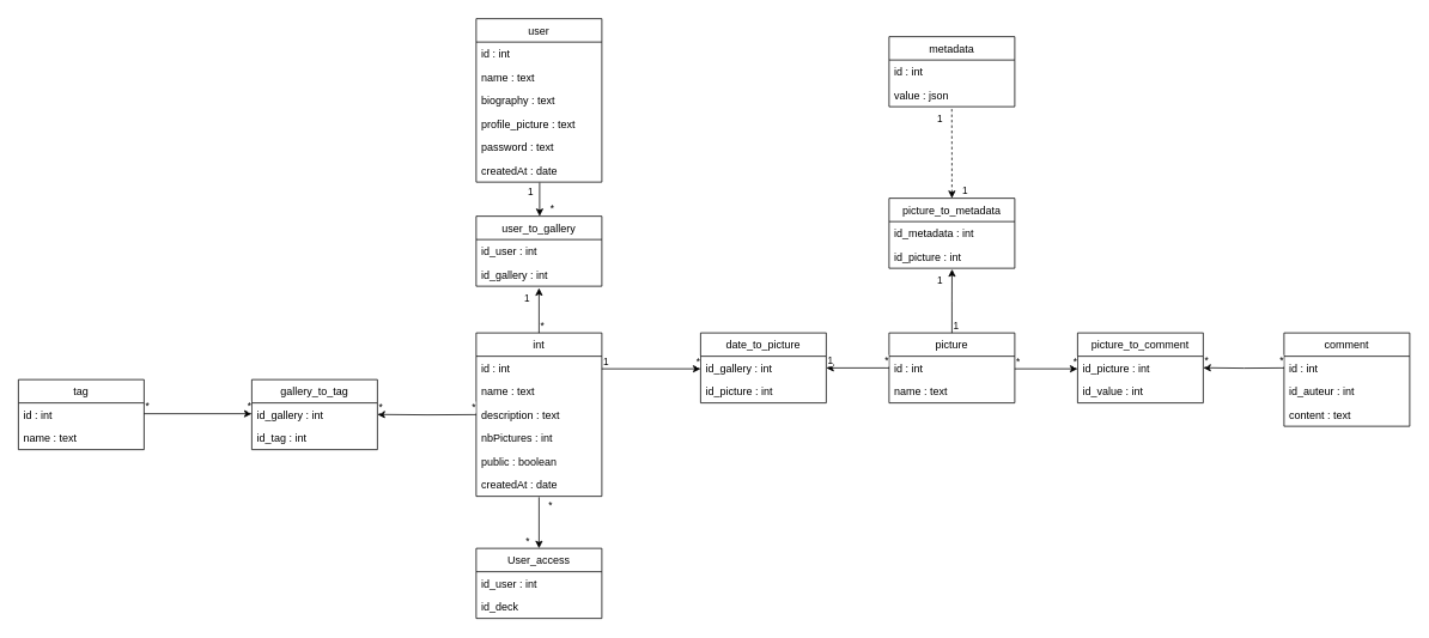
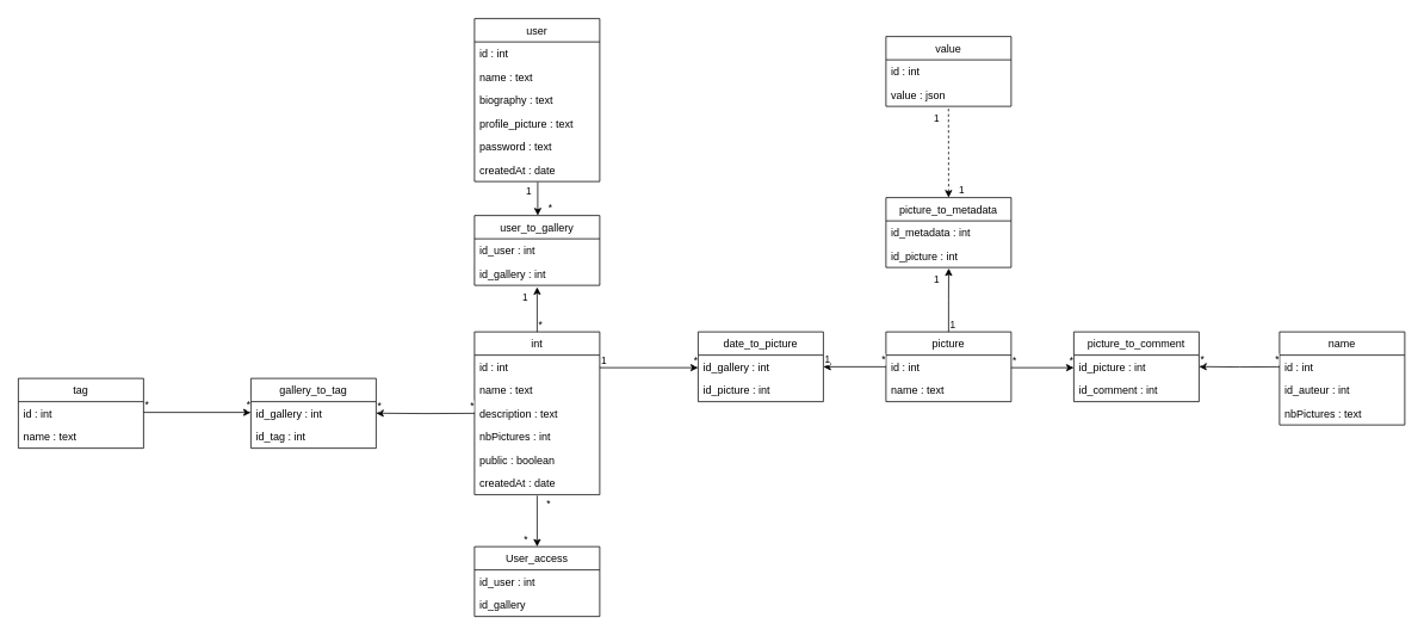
  <mxCell id="0" />
  <mxCell id="1" parent="0" />
  <mxCell id="2" value="user" style="swimlane;fontStyle=0;childLayout=stackLayout;horizontal=1;startSize=26;fillColor=none;horizontalStack=0;resizeParent=1;resizeParentMax=0;resizeLast=0;collapsible=1;marginBottom=0;" parent="1" vertex="1"><mxGeometry x="530" y="20" width="140" height="182" as="geometry" /></mxCell>
  <mxCell id="3" value="id : int" style="text;strokeColor=none;fillColor=none;align=left;verticalAlign=top;spacingLeft=4;spacingRight=4;overflow=hidden;rotatable=0;points=[[0,0.5],[1,0.5]];portConstraint=eastwest;" parent="2" vertex="1"><mxGeometry y="26" width="140" height="26" as="geometry" /></mxCell>
  <mxCell id="4" value="name : text" style="text;strokeColor=none;fillColor=none;align=left;verticalAlign=top;spacingLeft=4;spacingRight=4;overflow=hidden;rotatable=0;points=[[0,0.5],[1,0.5]];portConstraint=eastwest;" parent="2" vertex="1"><mxGeometry y="52" width="140" height="26" as="geometry" /></mxCell>
  <mxCell id="5" value="biography : text" style="text;strokeColor=none;fillColor=none;align=left;verticalAlign=top;spacingLeft=4;spacingRight=4;overflow=hidden;rotatable=0;points=[[0,0.5],[1,0.5]];portConstraint=eastwest;" parent="2" vertex="1"><mxGeometry y="78" width="140" height="26" as="geometry" /></mxCell>
  <mxCell id="6" value="profile_picture : text" style="text;strokeColor=none;fillColor=none;align=left;verticalAlign=top;spacingLeft=4;spacingRight=4;overflow=hidden;rotatable=0;points=[[0,0.5],[1,0.5]];portConstraint=eastwest;" parent="2" vertex="1"><mxGeometry y="104" width="140" height="26" as="geometry" /></mxCell>
  <mxCell id="7" value="password : text" style="text;strokeColor=none;fillColor=none;align=left;verticalAlign=top;spacingLeft=4;spacingRight=4;overflow=hidden;rotatable=0;points=[[0,0.5],[1,0.5]];portConstraint=eastwest;" parent="2" vertex="1"><mxGeometry y="130" width="140" height="26" as="geometry" /></mxCell>
  <mxCell id="8" value="createdAt : date" style="text;strokeColor=none;fillColor=none;align=left;verticalAlign=top;spacingLeft=4;spacingRight=4;overflow=hidden;rotatable=0;points=[[0,0.5],[1,0.5]];portConstraint=eastwest;" parent="2" vertex="1"><mxGeometry y="156" width="140" height="26" as="geometry" /></mxCell>
  <mxCell id="9" value="user_to_gallery" style="swimlane;fontStyle=0;childLayout=stackLayout;horizontal=1;startSize=26;fillColor=none;horizontalStack=0;resizeParent=1;resizeParentMax=0;resizeLast=0;collapsible=1;marginBottom=0;" parent="1" vertex="1"><mxGeometry x="530" y="240" width="140" height="78" as="geometry" /></mxCell>
  <mxCell id="10" value="id_user : int" style="text;strokeColor=none;fillColor=none;align=left;verticalAlign=top;spacingLeft=4;spacingRight=4;overflow=hidden;rotatable=0;points=[[0,0.5],[1,0.5]];portConstraint=eastwest;" parent="9" vertex="1"><mxGeometry y="26" width="140" height="26" as="geometry" /></mxCell>
  <mxCell id="11" value="id_gallery : int" style="text;strokeColor=none;fillColor=none;align=left;verticalAlign=top;spacingLeft=4;spacingRight=4;overflow=hidden;rotatable=0;points=[[0,0.5],[1,0.5]];portConstraint=eastwest;" parent="9" vertex="1"><mxGeometry y="52" width="140" height="26" as="geometry" /></mxCell>
  <mxCell id="12" value="int" style="swimlane;fontStyle=0;childLayout=stackLayout;horizontal=1;startSize=26;fillColor=none;horizontalStack=0;resizeParent=1;resizeParentMax=0;resizeLast=0;collapsible=1;marginBottom=0;" parent="1" vertex="1"><mxGeometry x="530" y="370" width="140" height="182" as="geometry" /></mxCell>
  <mxCell id="13" value="id : int" style="text;strokeColor=none;fillColor=none;align=left;verticalAlign=top;spacingLeft=4;spacingRight=4;overflow=hidden;rotatable=0;points=[[0,0.5],[1,0.5]];portConstraint=eastwest;" parent="12" vertex="1"><mxGeometry y="26" width="140" height="26" as="geometry" /></mxCell>
  <mxCell id="14" value="name : text" style="text;strokeColor=none;fillColor=none;align=left;verticalAlign=top;spacingLeft=4;spacingRight=4;overflow=hidden;rotatable=0;points=[[0,0.5],[1,0.5]];portConstraint=eastwest;" parent="12" vertex="1"><mxGeometry y="52" width="140" height="26" as="geometry" /></mxCell>
  <mxCell id="15" value="description : text" style="text;strokeColor=none;fillColor=none;align=left;verticalAlign=top;spacingLeft=4;spacingRight=4;overflow=hidden;rotatable=0;points=[[0,0.5],[1,0.5]];portConstraint=eastwest;" parent="12" vertex="1"><mxGeometry y="78" width="140" height="26" as="geometry" /></mxCell>
  <mxCell id="16" value="nbPictures : int" style="text;strokeColor=none;fillColor=none;align=left;verticalAlign=top;spacingLeft=4;spacingRight=4;overflow=hidden;rotatable=0;points=[[0,0.5],[1,0.5]];portConstraint=eastwest;" parent="12" vertex="1"><mxGeometry y="104" width="140" height="26" as="geometry" /></mxCell>
  <mxCell id="17" value="public : boolean" style="text;strokeColor=none;fillColor=none;align=left;verticalAlign=top;spacingLeft=4;spacingRight=4;overflow=hidden;rotatable=0;points=[[0,0.5],[1,0.5]];portConstraint=eastwest;" parent="12" vertex="1"><mxGeometry y="130" width="140" height="26" as="geometry" /></mxCell>
  <mxCell id="18" value="createdAt : date" style="text;strokeColor=none;fillColor=none;align=left;verticalAlign=top;spacingLeft=4;spacingRight=4;overflow=hidden;rotatable=0;points=[[0,0.5],[1,0.5]];portConstraint=eastwest;" parent="12" vertex="1"><mxGeometry y="156" width="140" height="26" as="geometry" /></mxCell>
  <mxCell id="19" value="date_to_picture" style="swimlane;fontStyle=0;childLayout=stackLayout;horizontal=1;startSize=26;fillColor=none;horizontalStack=0;resizeParent=1;resizeParentMax=0;resizeLast=0;collapsible=1;marginBottom=0;" parent="1" vertex="1"><mxGeometry x="780" y="370" width="140" height="78" as="geometry" /></mxCell>
  <mxCell id="20" value="id_gallery : int" style="text;strokeColor=none;fillColor=none;align=left;verticalAlign=top;spacingLeft=4;spacingRight=4;overflow=hidden;rotatable=0;points=[[0,0.5],[1,0.5]];portConstraint=eastwest;" parent="19" vertex="1"><mxGeometry y="26" width="140" height="26" as="geometry" /></mxCell>
  <mxCell id="21" value="id_picture : int" style="text;strokeColor=none;fillColor=none;align=left;verticalAlign=top;spacingLeft=4;spacingRight=4;overflow=hidden;rotatable=0;points=[[0,0.5],[1,0.5]];portConstraint=eastwest;" parent="19" vertex="1"><mxGeometry y="52" width="140" height="26" as="geometry" /></mxCell>
  <mxCell id="22" value="picture" style="swimlane;fontStyle=0;childLayout=stackLayout;horizontal=1;startSize=26;fillColor=none;horizontalStack=0;resizeParent=1;resizeParentMax=0;resizeLast=0;collapsible=1;marginBottom=0;" parent="1" vertex="1"><mxGeometry x="990" y="370" width="140" height="78" as="geometry" /></mxCell>
  <mxCell id="23" value="id : int" style="text;strokeColor=none;fillColor=none;align=left;verticalAlign=top;spacingLeft=4;spacingRight=4;overflow=hidden;rotatable=0;points=[[0,0.5],[1,0.5]];portConstraint=eastwest;" parent="22" vertex="1"><mxGeometry y="26" width="140" height="26" as="geometry" /></mxCell>
  <mxCell id="24" value="name : text" style="text;strokeColor=none;fillColor=none;align=left;verticalAlign=top;spacingLeft=4;spacingRight=4;overflow=hidden;rotatable=0;points=[[0,0.5],[1,0.5]];portConstraint=eastwest;" parent="22" vertex="1"><mxGeometry y="52" width="140" height="26" as="geometry" /></mxCell>
  <mxCell id="25" value="picture_to_comment" style="swimlane;fontStyle=0;childLayout=stackLayout;horizontal=1;startSize=26;fillColor=none;horizontalStack=0;resizeParent=1;resizeParentMax=0;resizeLast=0;collapsible=1;marginBottom=0;" parent="1" vertex="1"><mxGeometry x="1200" y="370" width="140" height="78" as="geometry" /></mxCell>
  <mxCell id="26" value="id_picture : int" style="text;strokeColor=none;fillColor=none;align=left;verticalAlign=top;spacingLeft=4;spacingRight=4;overflow=hidden;rotatable=0;points=[[0,0.5],[1,0.5]];portConstraint=eastwest;" parent="25" vertex="1"><mxGeometry y="26" width="140" height="26" as="geometry" /></mxCell>
- <mxCell id="27" value="id_value : int" style="text;strokeColor=none;fillColor=none;align=left;verticalAlign=top;spacingLeft=4;spacingRight=4;overflow=hidden;rotatable=0;points=[[0,0.5],[1,0.5]];portConstraint=eastwest;" parent="25" vertex="1"><mxGeometry y="52" width="140" height="26" as="geometry" /></mxCell>
- <mxCell id="28" value="comment" style="swimlane;fontStyle=0;childLayout=stackLayout;horizontal=1;startSize=26;fillColor=none;horizontalStack=0;resizeParent=1;resizeParentMax=0;resizeLast=0;collapsible=1;marginBottom=0;" parent="1" vertex="1"><mxGeometry x="1430" y="370" width="140" height="104" as="geometry" /></mxCell>
+ <mxCell id="27" value="id_comment : int" style="text;strokeColor=none;fillColor=none;align=left;verticalAlign=top;spacingLeft=4;spacingRight=4;overflow=hidden;rotatable=0;points=[[0,0.5],[1,0.5]];portConstraint=eastwest;" parent="25" vertex="1"><mxGeometry y="52" width="140" height="26" as="geometry" /></mxCell>
+ <mxCell id="28" value="name" style="swimlane;fontStyle=0;childLayout=stackLayout;horizontal=1;startSize=26;fillColor=none;horizontalStack=0;resizeParent=1;resizeParentMax=0;resizeLast=0;collapsible=1;marginBottom=0;" parent="1" vertex="1"><mxGeometry x="1430" y="370" width="140" height="104" as="geometry" /></mxCell>
  <mxCell id="29" value="id : int" style="text;strokeColor=none;fillColor=none;align=left;verticalAlign=top;spacingLeft=4;spacingRight=4;overflow=hidden;rotatable=0;points=[[0,0.5],[1,0.5]];portConstraint=eastwest;" parent="28" vertex="1"><mxGeometry y="26" width="140" height="26" as="geometry" /></mxCell>
  <mxCell id="30" value="id_auteur : int" style="text;strokeColor=none;fillColor=none;align=left;verticalAlign=top;spacingLeft=4;spacingRight=4;overflow=hidden;rotatable=0;points=[[0,0.5],[1,0.5]];portConstraint=eastwest;" parent="28" vertex="1"><mxGeometry y="52" width="140" height="26" as="geometry" /></mxCell>
- <mxCell id="31" value="content : text" style="text;strokeColor=none;fillColor=none;align=left;verticalAlign=top;spacingLeft=4;spacingRight=4;overflow=hidden;rotatable=0;points=[[0,0.5],[1,0.5]];portConstraint=eastwest;" parent="28" vertex="1"><mxGeometry y="78" width="140" height="26" as="geometry" /></mxCell>
+ <mxCell id="31" value="nbPictures : text" style="text;strokeColor=none;fillColor=none;align=left;verticalAlign=top;spacingLeft=4;spacingRight=4;overflow=hidden;rotatable=0;points=[[0,0.5],[1,0.5]];portConstraint=eastwest;" parent="28" vertex="1"><mxGeometry y="78" width="140" height="26" as="geometry" /></mxCell>
  <mxCell id="32" value="picture_to_metadata" style="swimlane;fontStyle=0;childLayout=stackLayout;horizontal=1;startSize=26;fillColor=none;horizontalStack=0;resizeParent=1;resizeParentMax=0;resizeLast=0;collapsible=1;marginBottom=0;" parent="1" vertex="1"><mxGeometry x="990" y="220" width="140" height="78" as="geometry" /></mxCell>
  <mxCell id="33" value="id_metadata : int&#10; " style="text;strokeColor=none;fillColor=none;align=left;verticalAlign=top;spacingLeft=4;spacingRight=4;overflow=hidden;rotatable=0;points=[[0,0.5],[1,0.5]];portConstraint=eastwest;" parent="32" vertex="1"><mxGeometry y="26" width="140" height="26" as="geometry" /></mxCell>
  <mxCell id="34" value="id_picture : int" style="text;strokeColor=none;fillColor=none;align=left;verticalAlign=top;spacingLeft=4;spacingRight=4;overflow=hidden;rotatable=0;points=[[0,0.5],[1,0.5]];portConstraint=eastwest;" parent="32" vertex="1"><mxGeometry y="52" width="140" height="26" as="geometry" /></mxCell>
- <mxCell id="35" value="metadata" style="swimlane;fontStyle=0;childLayout=stackLayout;horizontal=1;startSize=26;fillColor=none;horizontalStack=0;resizeParent=1;resizeParentMax=0;resizeLast=0;collapsible=1;marginBottom=0;" parent="1" vertex="1"><mxGeometry x="990" y="40" width="140" height="78" as="geometry" /></mxCell>
+ <mxCell id="35" value="value" style="swimlane;fontStyle=0;childLayout=stackLayout;horizontal=1;startSize=26;fillColor=none;horizontalStack=0;resizeParent=1;resizeParentMax=0;resizeLast=0;collapsible=1;marginBottom=0;" parent="1" vertex="1"><mxGeometry x="990" y="40" width="140" height="78" as="geometry" /></mxCell>
  <mxCell id="36" value="id : int" style="text;strokeColor=none;fillColor=none;align=left;verticalAlign=top;spacingLeft=4;spacingRight=4;overflow=hidden;rotatable=0;points=[[0,0.5],[1,0.5]];portConstraint=eastwest;" parent="35" vertex="1"><mxGeometry y="26" width="140" height="26" as="geometry" /></mxCell>
  <mxCell id="37" value="value : json" style="text;strokeColor=none;fillColor=none;align=left;verticalAlign=top;spacingLeft=4;spacingRight=4;overflow=hidden;rotatable=0;points=[[0,0.5],[1,0.5]];portConstraint=eastwest;" parent="35" vertex="1"><mxGeometry y="52" width="140" height="26" as="geometry" /></mxCell>
  <mxCell id="38" value="gallery_to_tag" style="swimlane;fontStyle=0;childLayout=stackLayout;horizontal=1;startSize=26;fillColor=none;horizontalStack=0;resizeParent=1;resizeParentMax=0;resizeLast=0;collapsible=1;marginBottom=0;" parent="1" vertex="1"><mxGeometry x="280" y="422" width="140" height="78" as="geometry" /></mxCell>
  <mxCell id="39" value="id_gallery : int" style="text;strokeColor=none;fillColor=none;align=left;verticalAlign=top;spacingLeft=4;spacingRight=4;overflow=hidden;rotatable=0;points=[[0,0.5],[1,0.5]];portConstraint=eastwest;" parent="38" vertex="1"><mxGeometry y="26" width="140" height="26" as="geometry" /></mxCell>
  <mxCell id="40" value="id_tag : int" style="text;strokeColor=none;fillColor=none;align=left;verticalAlign=top;spacingLeft=4;spacingRight=4;overflow=hidden;rotatable=0;points=[[0,0.5],[1,0.5]];portConstraint=eastwest;" parent="38" vertex="1"><mxGeometry y="52" width="140" height="26" as="geometry" /></mxCell>
  <mxCell id="41" value="tag" style="swimlane;fontStyle=0;childLayout=stackLayout;horizontal=1;startSize=26;fillColor=none;horizontalStack=0;resizeParent=1;resizeParentMax=0;resizeLast=0;collapsible=1;marginBottom=0;" parent="1" vertex="1"><mxGeometry x="20" y="422" width="140" height="78" as="geometry" /></mxCell>
  <mxCell id="42" value="id : int" style="text;strokeColor=none;fillColor=none;align=left;verticalAlign=top;spacingLeft=4;spacingRight=4;overflow=hidden;rotatable=0;points=[[0,0.5],[1,0.5]];portConstraint=eastwest;" parent="41" vertex="1"><mxGeometry y="26" width="140" height="26" as="geometry" /></mxCell>
  <mxCell id="43" value="name : text" style="text;strokeColor=none;fillColor=none;align=left;verticalAlign=top;spacingLeft=4;spacingRight=4;overflow=hidden;rotatable=0;points=[[0,0.5],[1,0.5]];portConstraint=eastwest;" parent="41" vertex="1"><mxGeometry y="52" width="140" height="26" as="geometry" /></mxCell>
  <mxCell id="44" value="" style="endArrow=classic;html=1;edgeStyle=orthogonalEdgeStyle;rounded=0;endFill=1;" parent="1" edge="1"><mxGeometry relative="1" as="geometry"><mxPoint x="160" y="460" as="sourcePoint" /><mxPoint x="280" y="460" as="targetPoint" /></mxGeometry></mxCell>
  <mxCell id="45" value="*" style="edgeLabel;resizable=0;html=1;align=left;verticalAlign=bottom;" parent="44" connectable="0" vertex="1"><mxGeometry x="-1" relative="1" as="geometry" /></mxCell>
  <mxCell id="46" value="*" style="edgeLabel;resizable=0;html=1;align=right;verticalAlign=bottom;" parent="44" connectable="0" vertex="1"><mxGeometry x="1" relative="1" as="geometry" /></mxCell>
  <mxCell id="47" value="" style="endArrow=none;html=1;edgeStyle=orthogonalEdgeStyle;rounded=0;entryX=0;entryY=0.5;entryDx=0;entryDy=0;endFill=0;startArrow=classic;startFill=1;" parent="1" target="15" edge="1"><mxGeometry relative="1" as="geometry"><mxPoint x="420" y="460.83" as="sourcePoint" /><mxPoint x="580" y="460.83" as="targetPoint" /></mxGeometry></mxCell>
  <mxCell id="48" value="*" style="edgeLabel;resizable=0;html=1;align=left;verticalAlign=bottom;" parent="47" connectable="0" vertex="1"><mxGeometry x="-1" relative="1" as="geometry" /></mxCell>
  <mxCell id="49" value="*" style="edgeLabel;resizable=0;html=1;align=right;verticalAlign=bottom;" parent="47" connectable="0" vertex="1"><mxGeometry x="1" relative="1" as="geometry" /></mxCell>
  <mxCell id="50" value="" style="endArrow=classic;html=1;edgeStyle=orthogonalEdgeStyle;rounded=0;entryX=0.5;entryY=1.077;entryDx=0;entryDy=0;entryPerimeter=0;exitX=0.5;exitY=0;exitDx=0;exitDy=0;endFill=1;" parent="1" source="12" target="11" edge="1"><mxGeometry relative="1" as="geometry"><mxPoint x="580" y="340" as="sourcePoint" /><mxPoint x="740" y="340" as="targetPoint" /><Array as="points"><mxPoint x="600" y="320" /><mxPoint x="600" y="320" /></Array></mxGeometry></mxCell>
  <mxCell id="51" value="*" style="edgeLabel;resizable=0;html=1;align=left;verticalAlign=bottom;" parent="50" connectable="0" vertex="1"><mxGeometry x="-1" relative="1" as="geometry" /></mxCell>
  <mxCell id="52" value="1" style="edgeLabel;resizable=0;html=1;align=right;verticalAlign=bottom;" parent="50" connectable="0" vertex="1"><mxGeometry x="1" relative="1" as="geometry"><mxPoint x="-10" y="20" as="offset" /></mxGeometry></mxCell>
  <mxCell id="53" value="" style="endArrow=classic;html=1;edgeStyle=orthogonalEdgeStyle;rounded=0;endFill=1;" parent="1" edge="1"><mxGeometry relative="1" as="geometry"><mxPoint x="670" y="410" as="sourcePoint" /><mxPoint x="780" y="410" as="targetPoint" /></mxGeometry></mxCell>
  <mxCell id="54" value="1" style="edgeLabel;resizable=0;html=1;align=left;verticalAlign=bottom;" parent="53" connectable="0" vertex="1"><mxGeometry x="-1" relative="1" as="geometry" /></mxCell>
  <mxCell id="55" value="*" style="edgeLabel;resizable=0;html=1;align=right;verticalAlign=bottom;" parent="53" connectable="0" vertex="1"><mxGeometry x="1" relative="1" as="geometry" /></mxCell>
  <mxCell id="56" value="" style="endArrow=none;html=1;edgeStyle=orthogonalEdgeStyle;rounded=0;exitX=1;exitY=0.5;exitDx=0;exitDy=0;entryX=0;entryY=0.5;entryDx=0;entryDy=0;endFill=0;startArrow=classic;startFill=1;" parent="1" source="20" target="23" edge="1"><mxGeometry relative="1" as="geometry"><mxPoint x="900" y="430" as="sourcePoint" /><mxPoint x="990" y="410" as="targetPoint" /></mxGeometry></mxCell>
  <mxCell id="57" value="1" style="edgeLabel;resizable=0;html=1;align=left;verticalAlign=bottom;" parent="56" connectable="0" vertex="1"><mxGeometry x="-1" relative="1" as="geometry" /></mxCell>
  <mxCell id="58" value="*" style="edgeLabel;resizable=0;html=1;align=right;verticalAlign=bottom;" parent="56" connectable="0" vertex="1"><mxGeometry x="1" relative="1" as="geometry" /></mxCell>
  <mxCell id="59" value="" style="endArrow=none;html=1;edgeStyle=orthogonalEdgeStyle;rounded=0;entryX=0.505;entryY=1.023;entryDx=0;entryDy=0;exitX=0.5;exitY=0;exitDx=0;exitDy=0;startArrow=classic;startFill=1;entryPerimeter=0;" parent="1" source="9" target="8" edge="1"><mxGeometry relative="1" as="geometry"><mxPoint x="580" y="230" as="sourcePoint" /><mxPoint x="740" y="230" as="targetPoint" /><Array as="points"><mxPoint x="600" y="203" /></Array></mxGeometry></mxCell>
  <mxCell id="60" value="*" style="edgeLabel;resizable=0;html=1;align=left;verticalAlign=bottom;" parent="59" connectable="0" vertex="1"><mxGeometry x="-1" relative="1" as="geometry"><mxPoint x="10" as="offset" /></mxGeometry></mxCell>
  <mxCell id="61" value="1" style="edgeLabel;resizable=0;html=1;align=right;verticalAlign=bottom;" parent="59" connectable="0" vertex="1"><mxGeometry x="1" relative="1" as="geometry"><mxPoint x="-7" y="18" as="offset" /></mxGeometry></mxCell>
  <mxCell id="62" value="" style="endArrow=classic;html=1;edgeStyle=orthogonalEdgeStyle;rounded=0;entryX=0.501;entryY=1.038;entryDx=0;entryDy=0;entryPerimeter=0;exitX=0.5;exitY=0;exitDx=0;exitDy=0;startArrow=none;startFill=0;endFill=1;" parent="1" source="22" target="34" edge="1"><mxGeometry relative="1" as="geometry"><mxPoint x="1020" y="340" as="sourcePoint" /><mxPoint x="1180" y="340" as="targetPoint" /></mxGeometry></mxCell>
  <mxCell id="63" value="1" style="edgeLabel;resizable=0;html=1;align=left;verticalAlign=bottom;" parent="62" connectable="0" vertex="1"><mxGeometry x="-1" relative="1" as="geometry" /></mxCell>
  <mxCell id="64" value="1" style="edgeLabel;resizable=0;html=1;align=right;verticalAlign=bottom;" parent="62" connectable="0" vertex="1"><mxGeometry x="1" relative="1" as="geometry"><mxPoint x="-10" y="21" as="offset" /></mxGeometry></mxCell>
  <mxCell id="65" value="" style="endArrow=none;html=1;edgeStyle=orthogonalEdgeStyle;rounded=0;entryX=0.499;entryY=1.023;entryDx=0;entryDy=0;entryPerimeter=0;exitX=0.5;exitY=0;exitDx=0;exitDy=0;startArrow=classic;startFill=1;dashed=1;" parent="1" source="32" target="37" edge="1"><mxGeometry relative="1" as="geometry"><mxPoint x="1020" y="180" as="sourcePoint" /><mxPoint x="1180" y="180" as="targetPoint" /></mxGeometry></mxCell>
  <mxCell id="66" value="1" style="edgeLabel;resizable=0;html=1;align=left;verticalAlign=bottom;" parent="65" connectable="0" vertex="1"><mxGeometry x="-1" relative="1" as="geometry"><mxPoint x="10" as="offset" /></mxGeometry></mxCell>
  <mxCell id="67" value="1" style="edgeLabel;resizable=0;html=1;align=right;verticalAlign=bottom;" parent="65" connectable="0" vertex="1"><mxGeometry x="1" relative="1" as="geometry"><mxPoint x="-10" y="22" as="offset" /></mxGeometry></mxCell>
  <mxCell id="68" value="" style="endArrow=classic;html=1;edgeStyle=orthogonalEdgeStyle;rounded=0;endFill=1;" parent="1" edge="1"><mxGeometry relative="1" as="geometry"><mxPoint x="1130" y="410" as="sourcePoint" /><mxPoint x="1200" y="410" as="targetPoint" /></mxGeometry></mxCell>
  <mxCell id="69" value="*" style="edgeLabel;resizable=0;html=1;align=left;verticalAlign=bottom;" parent="68" connectable="0" vertex="1"><mxGeometry x="-1" relative="1" as="geometry" /></mxCell>
  <mxCell id="70" value="*" style="edgeLabel;resizable=0;html=1;align=right;verticalAlign=bottom;" parent="68" connectable="0" vertex="1"><mxGeometry x="1" relative="1" as="geometry" /></mxCell>
  <mxCell id="71" value="" style="endArrow=none;html=1;edgeStyle=orthogonalEdgeStyle;rounded=0;entryX=0;entryY=0.5;entryDx=0;entryDy=0;startArrow=classic;startFill=1;" parent="1" target="29" edge="1"><mxGeometry relative="1" as="geometry"><mxPoint x="1340" y="408.8" as="sourcePoint" /><mxPoint x="1500" y="408.8" as="targetPoint" /></mxGeometry></mxCell>
  <mxCell id="72" value="*" style="edgeLabel;resizable=0;html=1;align=left;verticalAlign=bottom;" parent="71" connectable="0" vertex="1"><mxGeometry x="-1" relative="1" as="geometry" /></mxCell>
  <mxCell id="73" value="*" style="edgeLabel;resizable=0;html=1;align=right;verticalAlign=bottom;" parent="71" connectable="0" vertex="1"><mxGeometry x="1" relative="1" as="geometry" /></mxCell>
  <mxCell id="74" value="User_access" style="swimlane;fontStyle=0;childLayout=stackLayout;horizontal=1;startSize=26;fillColor=none;horizontalStack=0;resizeParent=1;resizeParentMax=0;resizeLast=0;collapsible=1;marginBottom=0;" vertex="1" parent="1"><mxGeometry x="530" y="610" width="140" height="78" as="geometry" /></mxCell>
  <mxCell id="75" value="id_user : int" style="text;strokeColor=none;fillColor=none;align=left;verticalAlign=top;spacingLeft=4;spacingRight=4;overflow=hidden;rotatable=0;points=[[0,0.5],[1,0.5]];portConstraint=eastwest;" vertex="1" parent="74"><mxGeometry y="26" width="140" height="26" as="geometry" /></mxCell>
- <mxCell id="76" value="id_deck" style="text;strokeColor=none;fillColor=none;align=left;verticalAlign=top;spacingLeft=4;spacingRight=4;overflow=hidden;rotatable=0;points=[[0,0.5],[1,0.5]];portConstraint=eastwest;" vertex="1" parent="74"><mxGeometry y="52" width="140" height="26" as="geometry" /></mxCell>
+ <mxCell id="76" value="id_gallery" style="text;strokeColor=none;fillColor=none;align=left;verticalAlign=top;spacingLeft=4;spacingRight=4;overflow=hidden;rotatable=0;points=[[0,0.5],[1,0.5]];portConstraint=eastwest;" vertex="1" parent="74"><mxGeometry y="52" width="140" height="26" as="geometry" /></mxCell>
  <mxCell id="77" value="" style="endArrow=classic;html=1;edgeStyle=orthogonalEdgeStyle;rounded=0;entryX=0.5;entryY=0;entryDx=0;entryDy=0;endFill=1;" edge="1" parent="1" target="74"><mxGeometry relative="1" as="geometry"><mxPoint x="600" y="553" as="sourcePoint" /><mxPoint x="680" y="570" as="targetPoint" /><Array as="points"><mxPoint x="600" y="553" /></Array></mxGeometry></mxCell>
  <mxCell id="78" value="*" style="edgeLabel;resizable=0;html=1;align=left;verticalAlign=bottom;" connectable="0" vertex="1" parent="77"><mxGeometry x="-1" relative="1" as="geometry"><mxPoint x="9" y="17" as="offset" /></mxGeometry></mxCell>
  <mxCell id="79" value="*" style="edgeLabel;resizable=0;html=1;align=right;verticalAlign=bottom;" connectable="0" vertex="1" parent="77"><mxGeometry x="1" relative="1" as="geometry"><mxPoint x="-10" as="offset" /></mxGeometry></mxCell>
